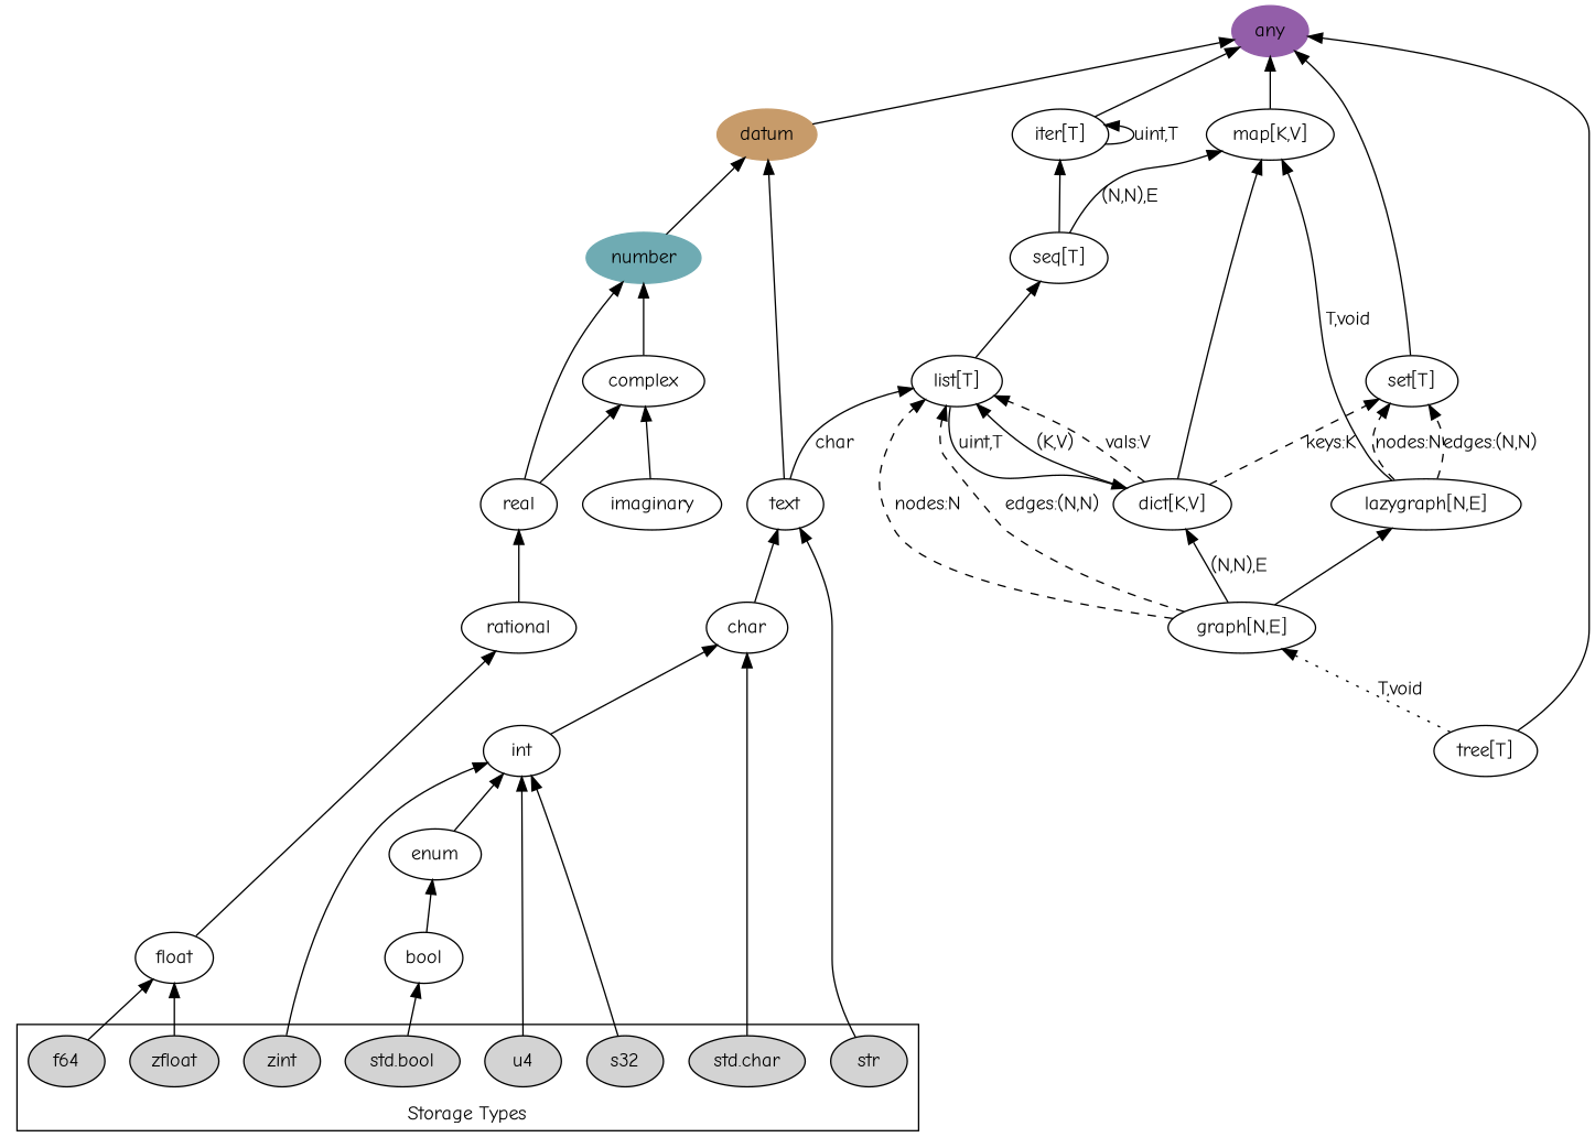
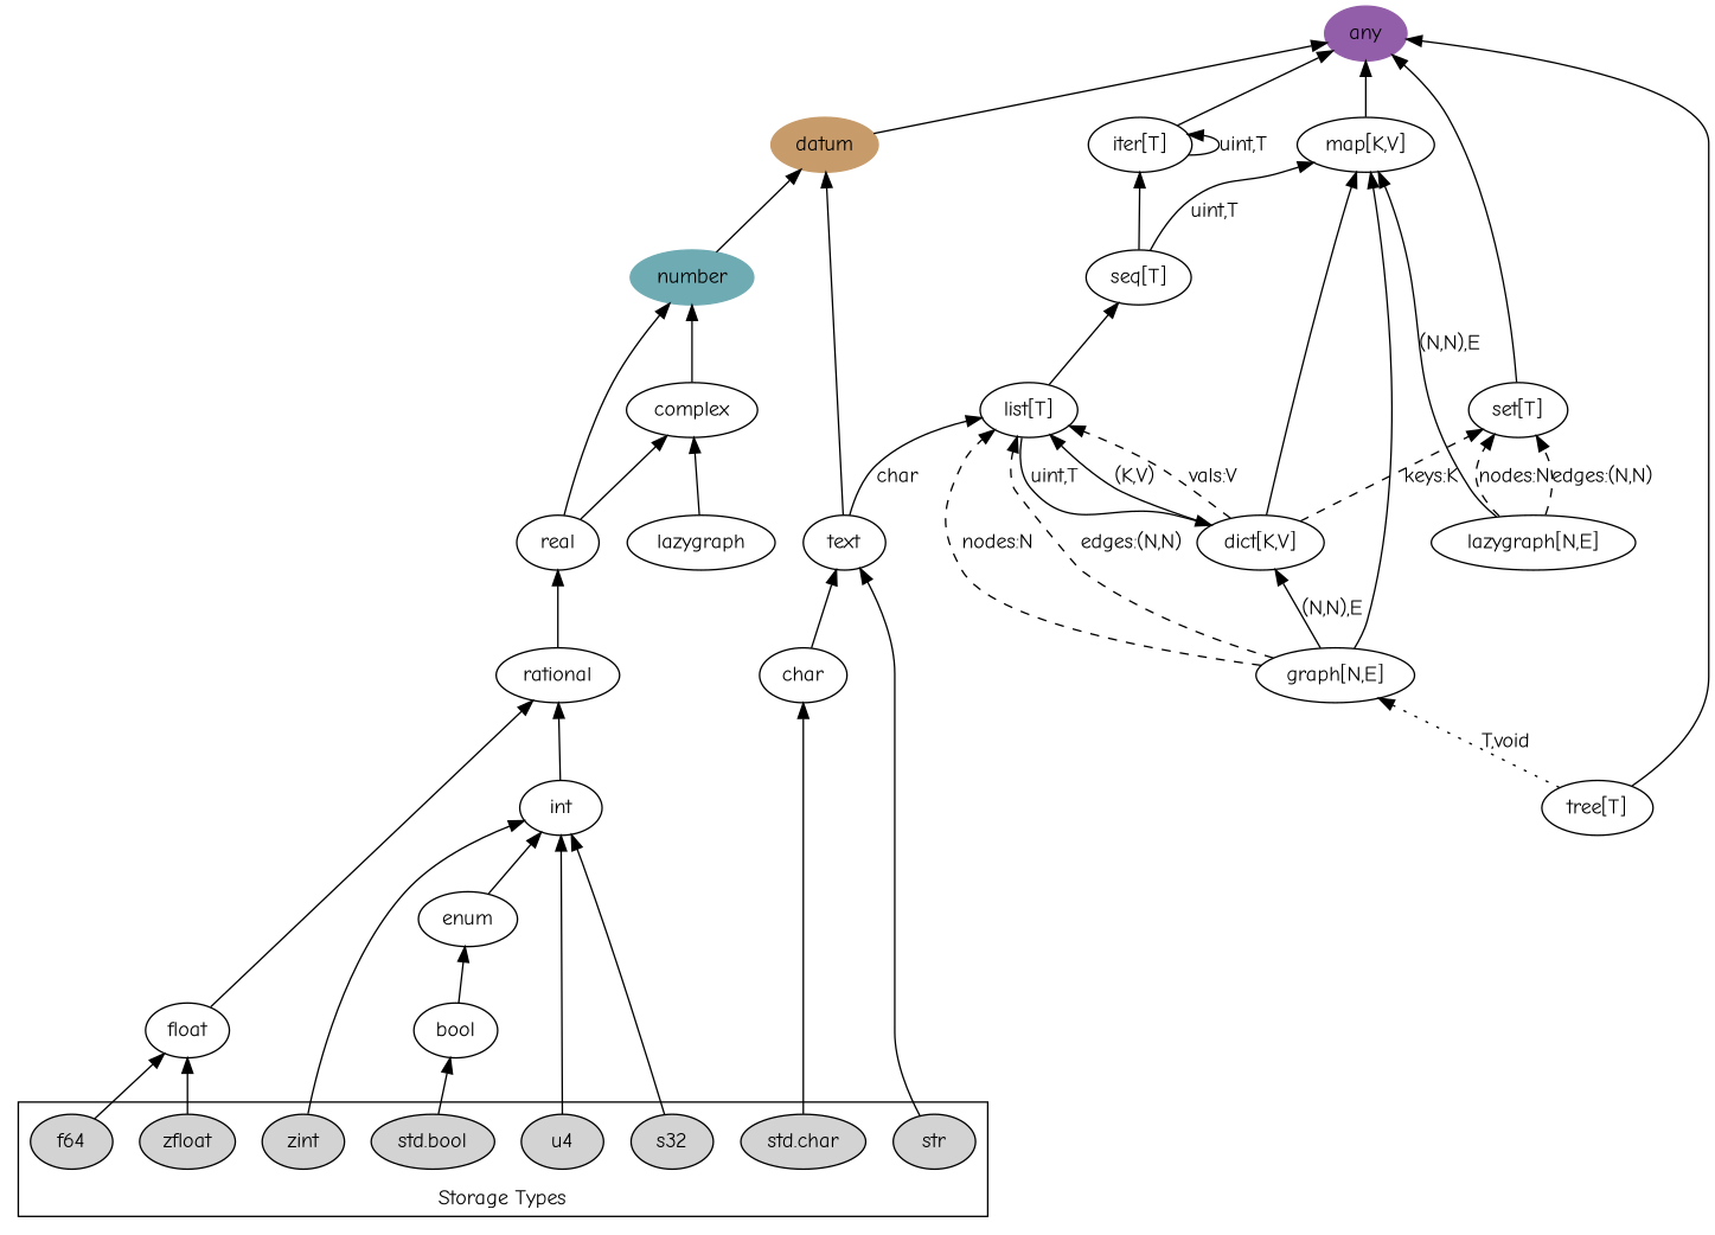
  digraph {
    fontname="Comic Neue"
    rankdir=BT
    node [fontname="Comic Neue"]
    edge [fontname="Comic Neue"]
    f64 [style=filled]
    zfloat [style=filled]
    n3 [label="std.char" style=filled]
    n4 [label="std.bool" style=filled]
    n5 [label=u4 style=filled]
    s32 [style=filled]
    zint [style=filled]
    str [style=filled]
    float
    char
    bool
    int
    text
    any [color="#935EA9" style=filled]
    n15 [label="set[T]"]
    n16 [label="map[K,V]"]
    n17 [label="iter[T]"]
    n18 [label="seq[T]"]
    n19 [label="list[T]"]
    n20 [label="dict[K,V]"]
    n21 [label="lazygraph[N,E]"]
    n22 [label="graph[N,E]"]
    n23 [label="tree[T]"]
    datum [color="#C79B6A" style=filled]
    number [color="#6FABB3" style=filled]
    complex
    real
-   imaginary
+   imaginary [label=lazygraph]
    rational
    enum
    subgraph cluster_1 {
      label="Storage Types"
      f64
      zfloat
      n3
      n4
      n5
      s32
      zint
      str
    }
    f64 -> float
    zfloat -> float
    n3 -> char
    n4 -> bool
    n5 -> int
    s32 -> int
    zint -> int
    str -> text
    float -> rational
    char -> text
    bool -> enum
-   int -> char
+   int -> rational
    text -> n19 [label=char]
    text -> datum
    n15 -> any
    n16 -> any
    n17 -> any
    n17 -> n17 [label="uint,T"]
-   n18 -> n16 [label="(N,N),E"]
+   n18 -> n16 [label="uint,T"]
    n18 -> n17
    n19 -> n18
    n19 -> n20 [label="uint,T"]
    n20 -> n15 [label="keys:K" style=dashed]
    n20 -> n16
    n20 -> n19 [label="(K,V)"]
    n20 -> n19 [label="vals:V" style=dashed]
    n21 -> n15 [label="nodes:N" style=dashed]
    n21 -> n15 [label="edges:(N,N)" style=dashed]
-   n21 -> n16 [label="T,void"]
+   n21 -> n16 [label="(N,N),E"]
    n22 -> n19 [label="nodes:N" style=dashed]
    n22 -> n19 [label="edges:(N,N)" style=dashed]
    n22 -> n20 [label="(N,N),E"]
-   n22 -> n21
+   n22 -> n16
    n23 -> any
    n23 -> n22 [label="T,void" style=dotted]
    datum -> any
    number -> datum
    complex -> number
    real -> number
    real -> complex
    imaginary -> complex
    rational -> real
    enum -> int
  }
